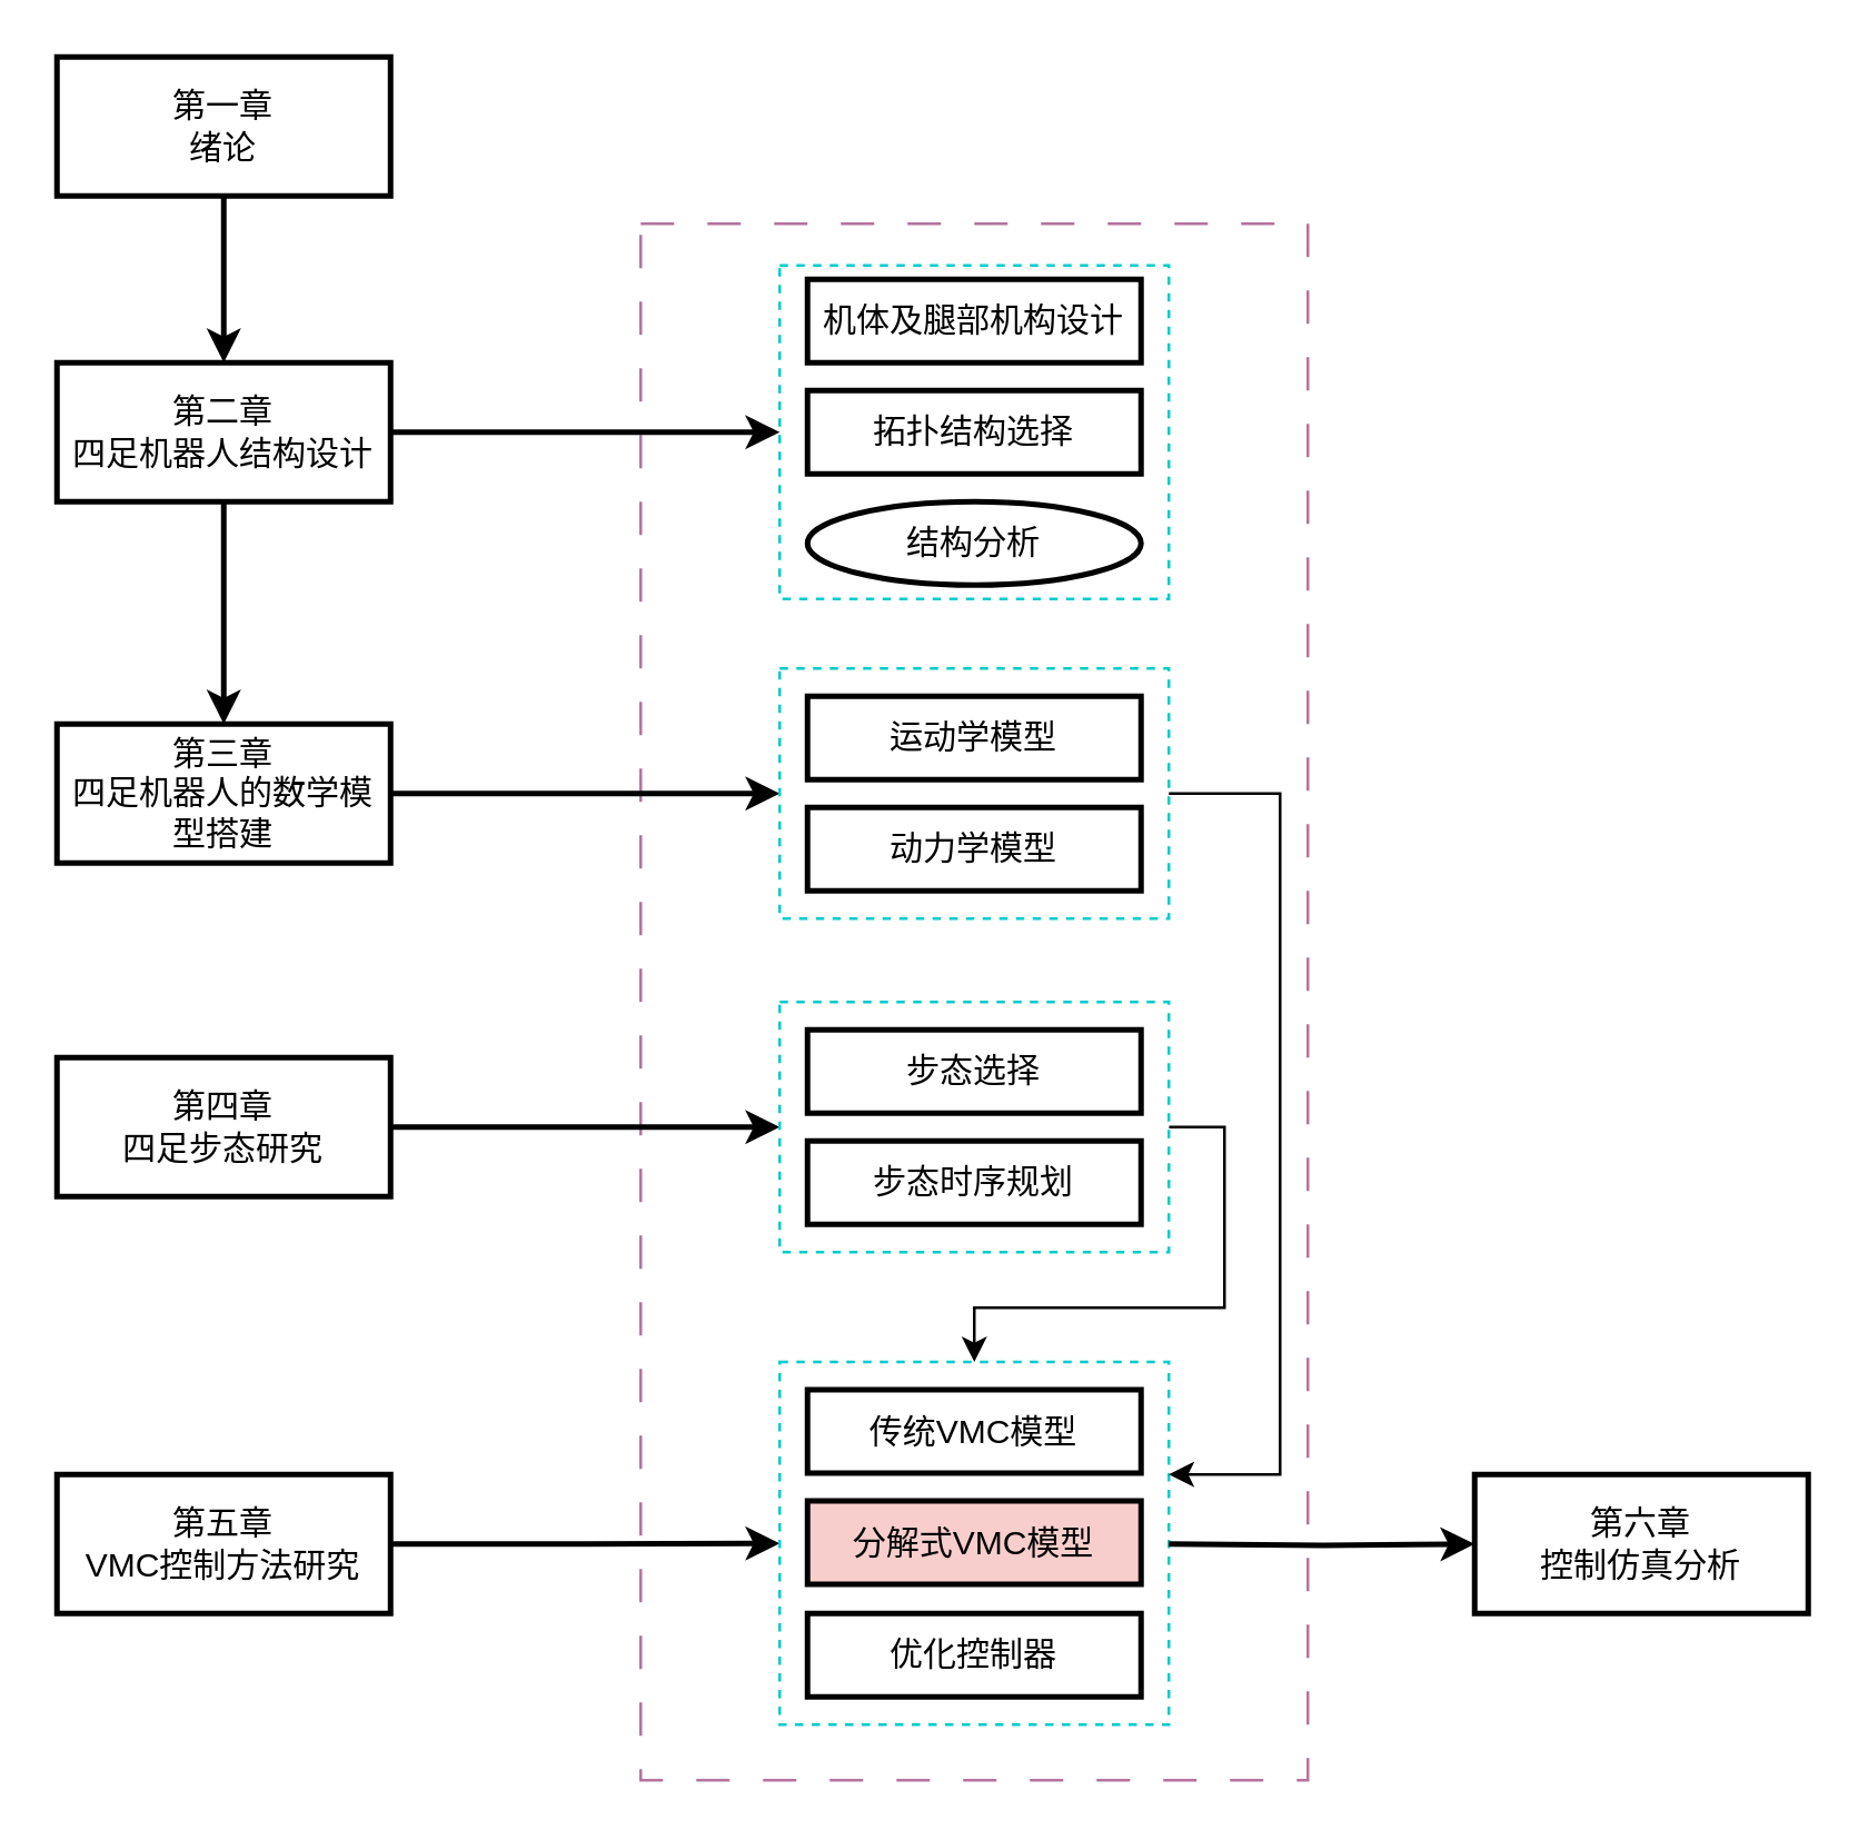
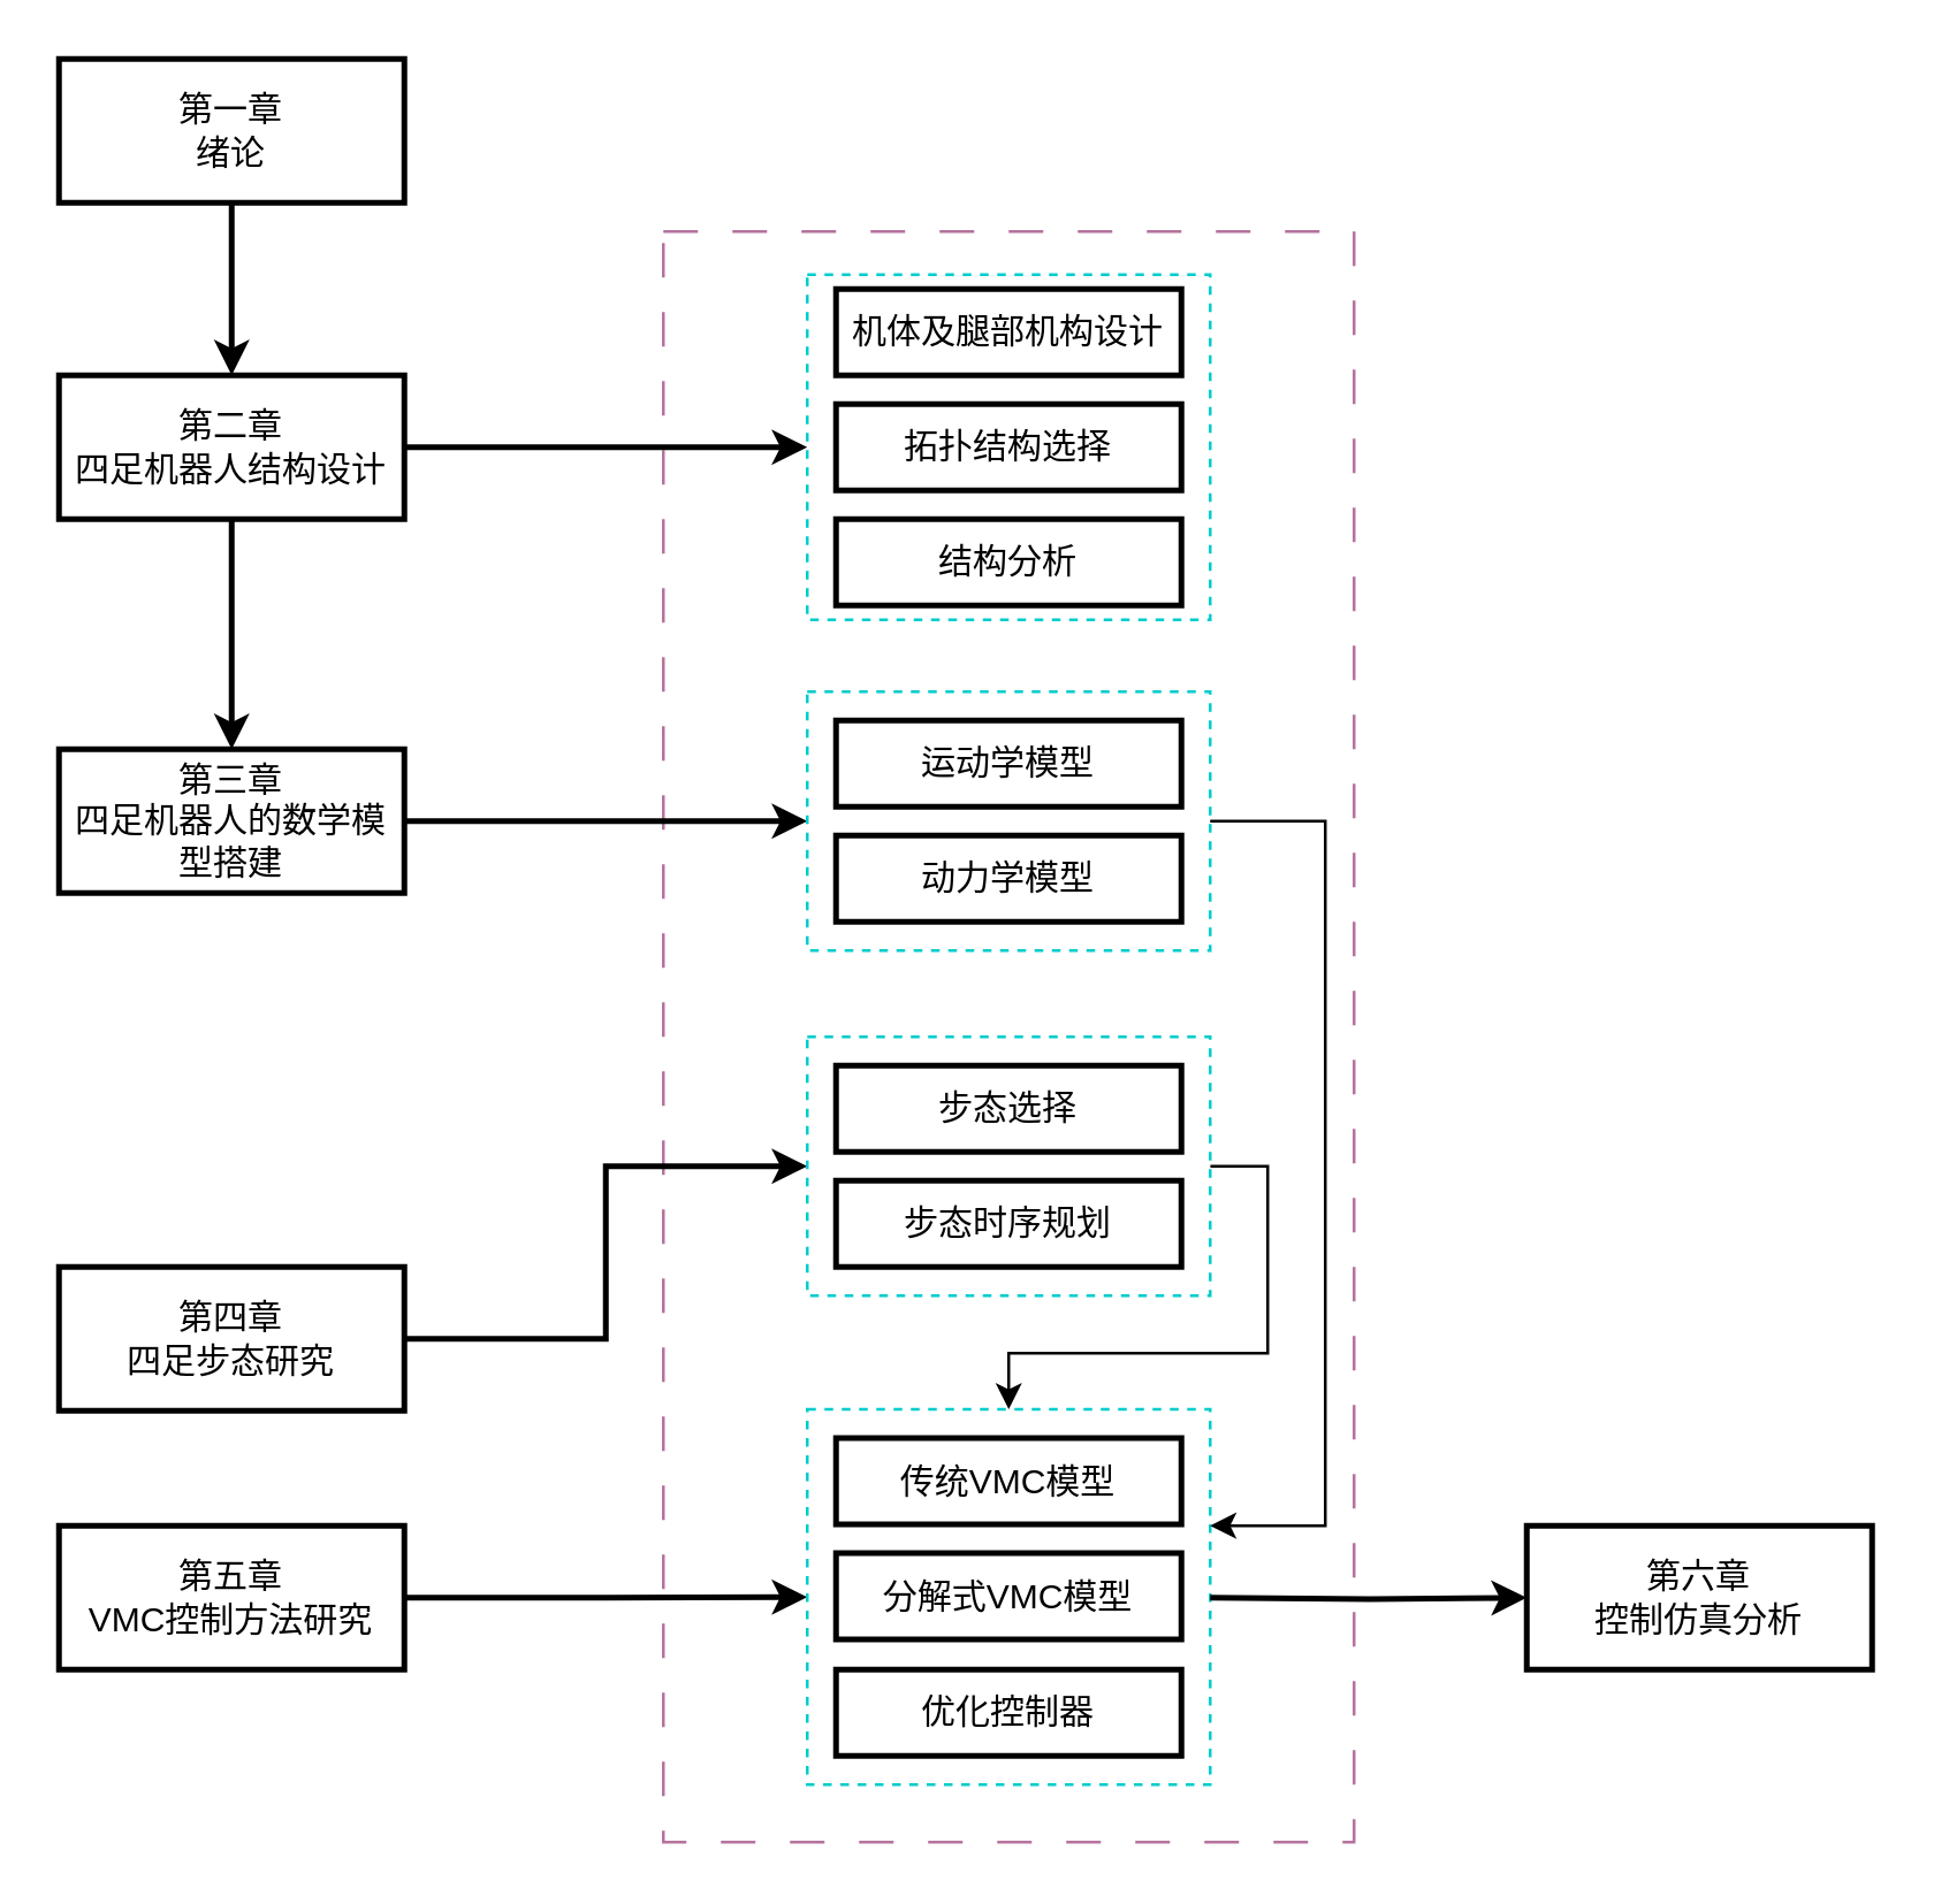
  <mxCell id="0" />
  <mxCell id="1" parent="0" />
  <mxCell id="2" value="" style="rounded=0;whiteSpace=wrap;html=1;strokeColor=#B5739D;dashed=1;dashPattern=12 12;" parent="1" vertex="1"><mxGeometry x="230" y="80" width="240" height="560" as="geometry" /></mxCell>
  <mxCell id="3" style="edgeStyle=orthogonalEdgeStyle;rounded=0;orthogonalLoop=1;jettySize=auto;html=1;exitX=1;exitY=0.5;exitDx=0;exitDy=0;strokeWidth=2;" parent="1" source="4" target="20" edge="1"><mxGeometry relative="1" as="geometry" /></mxCell>
  <mxCell id="4" value="第三章&lt;div&gt;四足机器人的数学模型搭建&lt;/div&gt;" style="rounded=0;whiteSpace=wrap;html=1;strokeWidth=2;" parent="1" vertex="1"><mxGeometry x="20" y="260" width="120" height="50" as="geometry" /></mxCell>
  <mxCell id="5" style="edgeStyle=orthogonalEdgeStyle;rounded=0;orthogonalLoop=1;jettySize=auto;html=1;exitX=1;exitY=0.5;exitDx=0;exitDy=0;strokeWidth=2;" parent="1" source="7" target="14" edge="1"><mxGeometry relative="1" as="geometry" /></mxCell>
  <mxCell id="6" style="edgeStyle=orthogonalEdgeStyle;rounded=0;orthogonalLoop=1;jettySize=auto;html=1;exitX=0.5;exitY=1;exitDx=0;exitDy=0;entryX=0.5;entryY=0;entryDx=0;entryDy=0;strokeWidth=2;" parent="1" source="7" target="4" edge="1"><mxGeometry relative="1" as="geometry" /></mxCell>
  <mxCell id="7" value="第二章&lt;div&gt;四足机器人结构设计&lt;/div&gt;" style="rounded=0;whiteSpace=wrap;html=1;strokeWidth=2;" parent="1" vertex="1"><mxGeometry x="20" y="130" width="120" height="50" as="geometry" /></mxCell>
  <mxCell id="8" style="edgeStyle=orthogonalEdgeStyle;rounded=0;orthogonalLoop=1;jettySize=auto;html=1;exitX=0.5;exitY=1;exitDx=0;exitDy=0;entryX=0.5;entryY=0;entryDx=0;entryDy=0;strokeWidth=2;" parent="1" source="9" target="7" edge="1"><mxGeometry relative="1" as="geometry" /></mxCell>
  <mxCell id="9" value="第一章&lt;div&gt;绪论&lt;/div&gt;" style="rounded=0;whiteSpace=wrap;html=1;strokeWidth=2;" parent="1" vertex="1"><mxGeometry x="20" y="20" width="120" height="50" as="geometry" /></mxCell>
  <mxCell id="10" style="edgeStyle=orthogonalEdgeStyle;rounded=0;orthogonalLoop=1;jettySize=auto;html=1;exitX=1;exitY=0.5;exitDx=0;exitDy=0;strokeWidth=2;" parent="1" source="11" target="19" edge="1"><mxGeometry relative="1" as="geometry" /></mxCell>
- <mxCell id="11" value="第四章&lt;div&gt;四足步态研究&lt;/div&gt;" style="rounded=0;whiteSpace=wrap;html=1;strokeWidth=2;" parent="1" vertex="1"><mxGeometry x="20" y="380" width="120" height="50" as="geometry" /></mxCell>
+ <mxCell id="11" value="第四章&lt;div&gt;四足步态研究&lt;/div&gt;" style="rounded=0;whiteSpace=wrap;html=1;strokeWidth=2;" parent="1" vertex="1"><mxGeometry x="20" y="440" width="120" height="50" as="geometry" /></mxCell>
  <mxCell id="12" style="edgeStyle=orthogonalEdgeStyle;rounded=0;orthogonalLoop=1;jettySize=auto;html=1;exitX=1;exitY=0.5;exitDx=0;exitDy=0;entryX=0;entryY=0.5;entryDx=0;entryDy=0;strokeWidth=2;" parent="1" source="13" target="21" edge="1"><mxGeometry relative="1" as="geometry" /></mxCell>
  <mxCell id="13" value="第五章&lt;div&gt;VMC控制方法研究&lt;/div&gt;" style="rounded=0;whiteSpace=wrap;html=1;strokeWidth=2;" parent="1" vertex="1"><mxGeometry x="20" y="530" width="120" height="50" as="geometry" /></mxCell>
  <mxCell id="14" value="" style="rounded=0;whiteSpace=wrap;html=1;strokeColor=#00CCCC;dashed=1;" parent="1" vertex="1"><mxGeometry x="280" y="95" width="140" height="120" as="geometry" /></mxCell>
  <mxCell id="15" value="机体及腿部机构设计" style="rounded=0;whiteSpace=wrap;html=1;strokeWidth=2;" parent="1" vertex="1"><mxGeometry x="290" y="100" width="120" height="30" as="geometry" /></mxCell>
  <mxCell id="16" value="拓扑结构选择" style="rounded=0;whiteSpace=wrap;html=1;strokeWidth=2;" parent="1" vertex="1"><mxGeometry x="290" y="140" width="120" height="30" as="geometry" /></mxCell>
- <mxCell id="17" value="结构分析" style="ellipse;whiteSpace=wrap;html=1;strokeWidth=2;" parent="1" vertex="1"><mxGeometry x="290" y="180" width="120" height="30" as="geometry" /></mxCell>
+ <mxCell id="17" value="结构分析" style="rounded=0;whiteSpace=wrap;html=1;strokeWidth=2;" parent="1" vertex="1"><mxGeometry x="290" y="180" width="120" height="30" as="geometry" /></mxCell>
  <mxCell id="18" style="edgeStyle=orthogonalEdgeStyle;rounded=0;orthogonalLoop=1;jettySize=auto;html=1;exitX=1;exitY=0.5;exitDx=0;exitDy=0;" edge="1" parent="1" source="19" target="21"><mxGeometry relative="1" as="geometry" /></mxCell>
  <mxCell id="19" value="" style="rounded=0;whiteSpace=wrap;html=1;strokeColor=#00CCCC;dashed=1;" parent="1" vertex="1"><mxGeometry x="280" y="360" width="140" height="90" as="geometry" /></mxCell>
  <mxCell id="20" value="" style="rounded=0;whiteSpace=wrap;html=1;strokeColor=#00CCCC;dashed=1;" parent="1" vertex="1"><mxGeometry x="280" y="240" width="140" height="90" as="geometry" /></mxCell>
  <mxCell id="21" value="" style="rounded=0;whiteSpace=wrap;html=1;strokeColor=#00CCCC;dashed=1;" parent="1" vertex="1"><mxGeometry x="280" y="489.5" width="140" height="130.5" as="geometry" /></mxCell>
  <mxCell id="22" value="运动学模型" style="rounded=0;whiteSpace=wrap;html=1;strokeWidth=2;" parent="1" vertex="1"><mxGeometry x="290" y="250" width="120" height="30" as="geometry" /></mxCell>
  <mxCell id="23" value="动力学模型" style="rounded=0;whiteSpace=wrap;html=1;strokeWidth=2;" parent="1" vertex="1"><mxGeometry x="290" y="290" width="120" height="30" as="geometry" /></mxCell>
  <mxCell id="24" value="步态选择" style="rounded=0;whiteSpace=wrap;html=1;strokeWidth=2;" parent="1" vertex="1"><mxGeometry x="290" y="370" width="120" height="30" as="geometry" /></mxCell>
  <mxCell id="25" value="步态时序规划" style="rounded=0;whiteSpace=wrap;html=1;strokeWidth=2;" parent="1" vertex="1"><mxGeometry x="290" y="410" width="120" height="30" as="geometry" /></mxCell>
  <mxCell id="26" value="传统VMC模型" style="rounded=0;whiteSpace=wrap;html=1;strokeWidth=2;" parent="1" vertex="1"><mxGeometry x="290" y="499.5" width="120" height="30" as="geometry" /></mxCell>
  <mxCell id="27" style="edgeStyle=orthogonalEdgeStyle;rounded=0;orthogonalLoop=1;jettySize=auto;html=1;entryX=0;entryY=0.5;entryDx=0;entryDy=0;strokeWidth=2;" edge="1" parent="1" target="29"><mxGeometry relative="1" as="geometry"><mxPoint x="420" y="555" as="sourcePoint" /></mxGeometry></mxCell>
- <mxCell id="28" value="分解式VMC模型" style="rounded=0;whiteSpace=wrap;html=1;strokeWidth=2;fillColor=#f8cecc;" parent="1" vertex="1"><mxGeometry x="290" y="539.5" width="120" height="30" as="geometry" /></mxCell>
+ <mxCell id="28" value="分解式VMC模型" style="rounded=0;whiteSpace=wrap;html=1;strokeWidth=2;" parent="1" vertex="1"><mxGeometry x="290" y="539.5" width="120" height="30" as="geometry" /></mxCell>
  <mxCell id="29" value="&lt;div&gt;第六章&lt;/div&gt;控制仿真分析&lt;div&gt;&lt;/div&gt;" style="rounded=0;whiteSpace=wrap;html=1;strokeWidth=2;" parent="1" vertex="1"><mxGeometry x="530" y="530" width="120" height="50" as="geometry" /></mxCell>
  <mxCell id="30" value="优化控制器" style="rounded=0;whiteSpace=wrap;html=1;strokeWidth=2;" vertex="1" parent="1"><mxGeometry x="290" y="580" width="120" height="30" as="geometry" /></mxCell>
  <mxCell id="31" style="edgeStyle=orthogonalEdgeStyle;rounded=0;orthogonalLoop=1;jettySize=auto;html=1;exitX=1;exitY=0.5;exitDx=0;exitDy=0;entryX=1;entryY=0.31;entryDx=0;entryDy=0;entryPerimeter=0;" edge="1" parent="1" source="20" target="21"><mxGeometry relative="1" as="geometry"><Array as="points"><mxPoint x="460" y="285" /><mxPoint x="460" y="530" /></Array></mxGeometry></mxCell>
